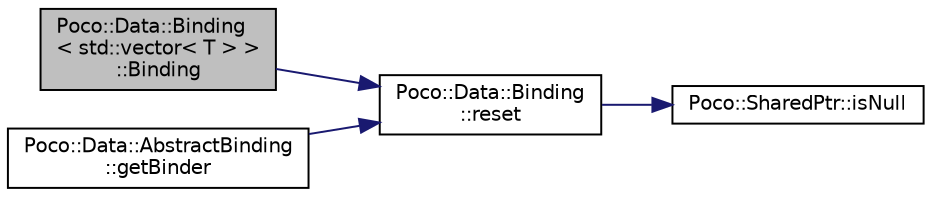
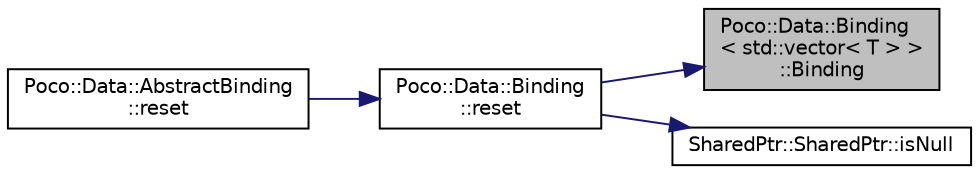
  digraph {
    rankdir=LR
    node [color=black fillcolor=white fontname=Helvetica fontsize=10 shape=record style=filled]
    edge [color=midnightblue fontname=Helvetica fontsize=10 labelfontname=Helvetica labelfontsize=10 style=solid]
    n1 [fillcolor=grey75 fontcolor=black height=0.2 label="Poco::Data::Binding\l\< std::vector\< T \> \>\l::Binding" width=0.4]
    n2 [height=0.2 label="Poco::Data::Binding\l::reset" width=0.4]
-   n3 [height=0.2 label="Poco::SharedPtr::isNull" width=0.4]
-   n4 [height=0.2 label="Poco::Data::AbstractBinding\l::getBinder" width=0.4]
-   n1 -> n2
+   n3 [height=0.2 label="SharedPtr::SharedPtr::isNull" width=0.4]
+   n4 [height=0.2 label="Poco::Data::AbstractBinding\l::reset" width=0.4]
+   n2 -> n1
    n2 -> n3
    n4 -> n2
  }
